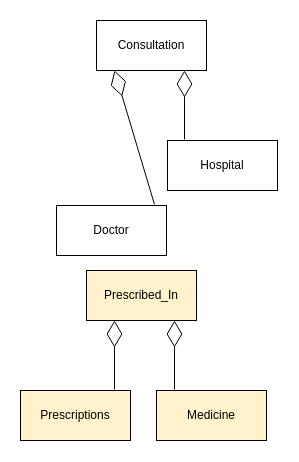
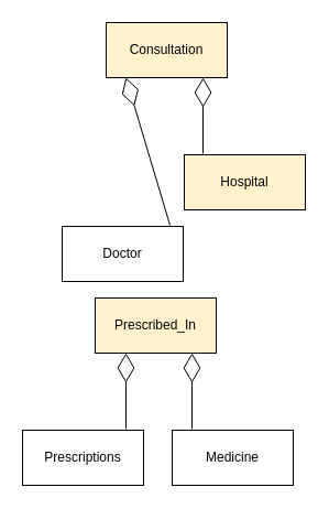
  <mxCell id="0" />
  <mxCell id="1" parent="0" />
- <mxCell id="2" value="Consultation" style="html=1;whiteSpace=wrap;" parent="1" vertex="1"><mxGeometry x="96" y="20" width="110" height="50" as="geometry" /></mxCell>
+ <mxCell id="2" value="Consultation" style="html=1;whiteSpace=wrap;fillColor=#fff2cc;" parent="1" vertex="1"><mxGeometry x="96" y="20" width="110" height="50" as="geometry" /></mxCell>
  <mxCell id="3" value="Doctor" style="html=1;whiteSpace=wrap;" parent="1" vertex="1"><mxGeometry x="56" y="205" width="110" height="50" as="geometry" /></mxCell>
- <mxCell id="4" value="Hospital" style="html=1;whiteSpace=wrap;" parent="1" vertex="1"><mxGeometry x="167" y="140" width="110" height="50" as="geometry" /></mxCell>
+ <mxCell id="4" value="Hospital" style="html=1;whiteSpace=wrap;fillColor=#fff2cc;" parent="1" vertex="1"><mxGeometry x="167" y="140" width="110" height="50" as="geometry" /></mxCell>
  <mxCell id="5" value="" style="endArrow=diamondThin;endFill=0;endSize=24;html=1;rounded=0;exitX=0.891;exitY=-0.02;exitDx=0;exitDy=0;exitPerimeter=0;" parent="1" source="3" edge="1"><mxGeometry width="160" relative="1" as="geometry"><mxPoint x="36" y="350" as="sourcePoint" /><mxPoint x="114" y="70" as="targetPoint" /></mxGeometry></mxCell>
  <mxCell id="6" value="" style="endArrow=diamondThin;endFill=0;endSize=24;html=1;rounded=0;exitX=0.891;exitY=-0.02;exitDx=0;exitDy=0;exitPerimeter=0;" parent="1" edge="1"><mxGeometry width="160" relative="1" as="geometry"><mxPoint x="184" y="139" as="sourcePoint" /><mxPoint x="184" y="70" as="targetPoint" /></mxGeometry></mxCell>
  <mxCell id="7" value="Prescribed_In" style="html=1;whiteSpace=wrap;fillColor=#fff2cc;" parent="1" vertex="1"><mxGeometry x="86" y="270" width="110" height="50" as="geometry" /></mxCell>
- <mxCell id="8" value="Prescriptions" style="html=1;whiteSpace=wrap;fillColor=#fff2cc;" parent="1" vertex="1"><mxGeometry x="20" y="390" width="110" height="50" as="geometry" /></mxCell>
- <mxCell id="9" value="Medicine" style="html=1;whiteSpace=wrap;fillColor=#fff2cc;" parent="1" vertex="1"><mxGeometry x="156" y="390" width="110" height="50" as="geometry" /></mxCell>
+ <mxCell id="8" value="Prescriptions" style="html=1;whiteSpace=wrap;" parent="1" vertex="1"><mxGeometry x="20" y="390" width="110" height="50" as="geometry" /></mxCell>
+ <mxCell id="9" value="Medicine" style="html=1;whiteSpace=wrap;" parent="1" vertex="1"><mxGeometry x="156" y="390" width="110" height="50" as="geometry" /></mxCell>
  <mxCell id="10" value="" style="endArrow=diamondThin;endFill=0;endSize=24;html=1;rounded=0;exitX=0.891;exitY=-0.02;exitDx=0;exitDy=0;exitPerimeter=0;" parent="1" edge="1"><mxGeometry width="160" relative="1" as="geometry"><mxPoint x="114" y="389" as="sourcePoint" /><mxPoint x="114" y="320" as="targetPoint" /></mxGeometry></mxCell>
  <mxCell id="11" value="" style="endArrow=diamondThin;endFill=0;endSize=24;html=1;rounded=0;exitX=0.891;exitY=-0.02;exitDx=0;exitDy=0;exitPerimeter=0;" parent="1" edge="1"><mxGeometry width="160" relative="1" as="geometry"><mxPoint x="174" y="389" as="sourcePoint" /><mxPoint x="174" y="320" as="targetPoint" /></mxGeometry></mxCell>
